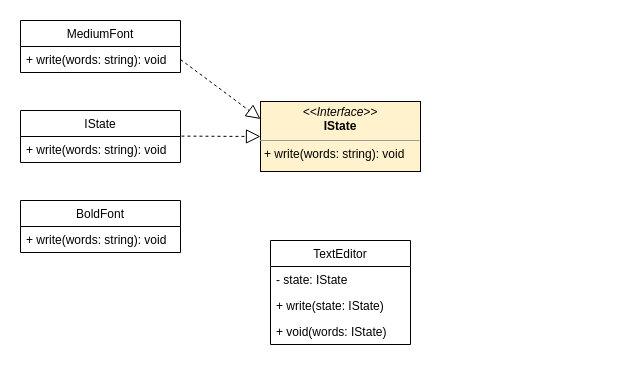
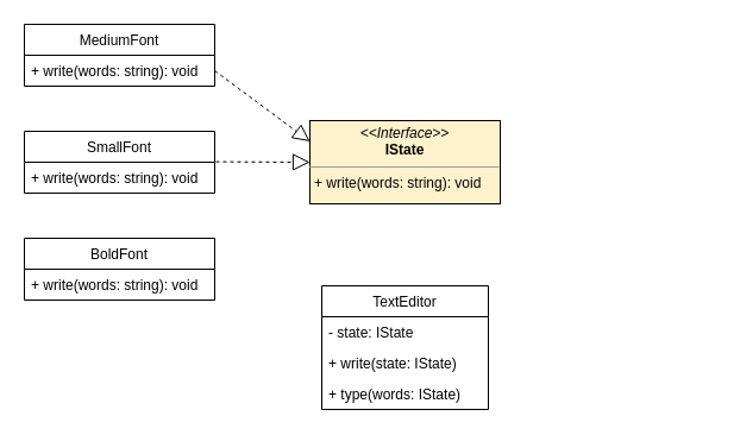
  <mxCell id="0" />
  <mxCell id="1" parent="0" />
  <mxCell id="2" style="edgeStyle=orthogonalEdgeStyle;rounded=0;orthogonalLoop=1;jettySize=auto;html=1;" parent="1" edge="1"><mxGeometry relative="1" as="geometry"><Array as="points"><mxPoint x="363" y="110" /><mxPoint x="363" y="110" /></Array><mxPoint x="363" y="130" as="sourcePoint" /></mxGeometry></mxCell>
  <mxCell id="3" style="edgeStyle=orthogonalEdgeStyle;rounded=0;orthogonalLoop=1;jettySize=auto;html=1;entryX=0.5;entryY=1;entryDx=0;entryDy=0;" parent="1" edge="1"><mxGeometry relative="1" as="geometry"><Array as="points"><mxPoint x="600" y="100" /><mxPoint x="363" y="100" /></Array><mxPoint x="363" y="70" as="targetPoint" /></mxGeometry></mxCell>
  <mxCell id="4" value="&lt;p style=&quot;margin: 0px ; margin-top: 4px ; text-align: center&quot;&gt;&lt;i&gt;&amp;lt;&amp;lt;Interface&amp;gt;&amp;gt;&lt;/i&gt;&lt;br&gt;&lt;b&gt;IState&lt;/b&gt;&lt;/p&gt;&lt;hr size=&quot;1&quot;&gt;&lt;p style=&quot;margin: 0px ; margin-left: 4px&quot;&gt;+ write(words: string): void&lt;br&gt;&lt;/p&gt;" style="verticalAlign=top;align=left;overflow=fill;fontSize=12;fontFamily=Helvetica;html=1;fillColor=#fff2cc;" vertex="1" parent="1"><mxGeometry x="260" y="101" width="160" height="70" as="geometry" /></mxCell>
- <mxCell id="5" value="IState" style="swimlane;fontStyle=0;childLayout=stackLayout;horizontal=1;startSize=26;fillColor=none;horizontalStack=0;resizeParent=1;resizeParentMax=0;resizeLast=0;collapsible=1;marginBottom=0;" vertex="1" parent="1"><mxGeometry x="20" y="110" width="160" height="52" as="geometry" /></mxCell>
+ <mxCell id="5" value="SmallFont" style="swimlane;fontStyle=0;childLayout=stackLayout;horizontal=1;startSize=26;fillColor=none;horizontalStack=0;resizeParent=1;resizeParentMax=0;resizeLast=0;collapsible=1;marginBottom=0;" vertex="1" parent="1"><mxGeometry x="20" y="110" width="160" height="52" as="geometry" /></mxCell>
  <mxCell id="6" value="+ write(words: string): void" style="text;strokeColor=none;fillColor=none;align=left;verticalAlign=top;spacingLeft=4;spacingRight=4;overflow=hidden;rotatable=0;points=[[0,0.5],[1,0.5]];portConstraint=eastwest;" vertex="1" parent="5"><mxGeometry y="26" width="160" height="26" as="geometry" /></mxCell>
  <mxCell id="7" value="BoldFont" style="swimlane;fontStyle=0;childLayout=stackLayout;horizontal=1;startSize=26;fillColor=none;horizontalStack=0;resizeParent=1;resizeParentMax=0;resizeLast=0;collapsible=1;marginBottom=0;" vertex="1" parent="1"><mxGeometry x="20" y="200" width="160" height="52" as="geometry" /></mxCell>
  <mxCell id="8" value="+ write(words: string): void" style="text;strokeColor=none;fillColor=none;align=left;verticalAlign=top;spacingLeft=4;spacingRight=4;overflow=hidden;rotatable=0;points=[[0,0.5],[1,0.5]];portConstraint=eastwest;" vertex="1" parent="7"><mxGeometry y="26" width="160" height="26" as="geometry" /></mxCell>
  <mxCell id="9" value="MediumFont" style="swimlane;fontStyle=0;childLayout=stackLayout;horizontal=1;startSize=26;fillColor=none;horizontalStack=0;resizeParent=1;resizeParentMax=0;resizeLast=0;collapsible=1;marginBottom=0;" vertex="1" parent="1"><mxGeometry x="20" y="20" width="160" height="52" as="geometry" /></mxCell>
  <mxCell id="10" value="+ write(words: string): void" style="text;strokeColor=none;fillColor=none;align=left;verticalAlign=top;spacingLeft=4;spacingRight=4;overflow=hidden;rotatable=0;points=[[0,0.5],[1,0.5]];portConstraint=eastwest;" vertex="1" parent="9"><mxGeometry y="26" width="160" height="26" as="geometry" /></mxCell>
  <mxCell id="11" value="" style="endArrow=block;dashed=1;endFill=0;endSize=12;html=1;entryX=0;entryY=0.25;entryDx=0;entryDy=0;exitX=1;exitY=0.5;exitDx=0;exitDy=0;" edge="1" parent="1" source="10" target="4"><mxGeometry width="160" relative="1" as="geometry"><mxPoint x="250" y="160" as="sourcePoint" /><mxPoint x="410" y="160" as="targetPoint" /><Array as="points" /></mxGeometry></mxCell>
  <mxCell id="12" value="TextEditor" style="swimlane;fontStyle=0;childLayout=stackLayout;horizontal=1;startSize=26;fillColor=none;horizontalStack=0;resizeParent=1;resizeParentMax=0;resizeLast=0;collapsible=1;marginBottom=0;" vertex="1" parent="1"><mxGeometry x="270" y="240" width="140" height="104" as="geometry" /></mxCell>
  <mxCell id="13" value="- state: IState" style="text;strokeColor=none;fillColor=none;align=left;verticalAlign=top;spacingLeft=4;spacingRight=4;overflow=hidden;rotatable=0;points=[[0,0.5],[1,0.5]];portConstraint=eastwest;" vertex="1" parent="12"><mxGeometry y="26" width="140" height="26" as="geometry" /></mxCell>
  <mxCell id="14" value="+ write(state: IState)" style="text;strokeColor=none;fillColor=none;align=left;verticalAlign=top;spacingLeft=4;spacingRight=4;overflow=hidden;rotatable=0;points=[[0,0.5],[1,0.5]];portConstraint=eastwest;" vertex="1" parent="12"><mxGeometry y="52" width="140" height="26" as="geometry" /></mxCell>
- <mxCell id="15" value="+ void(words: IState)" style="text;strokeColor=none;fillColor=none;align=left;verticalAlign=top;spacingLeft=4;spacingRight=4;overflow=hidden;rotatable=0;points=[[0,0.5],[1,0.5]];portConstraint=eastwest;" vertex="1" parent="12"><mxGeometry y="78" width="140" height="26" as="geometry" /></mxCell>
+ <mxCell id="15" value="+ type(words: IState)" style="text;strokeColor=none;fillColor=none;align=left;verticalAlign=top;spacingLeft=4;spacingRight=4;overflow=hidden;rotatable=0;points=[[0,0.5],[1,0.5]];portConstraint=eastwest;" vertex="1" parent="12"><mxGeometry y="78" width="140" height="26" as="geometry" /></mxCell>
  <mxCell id="16" value="" style="endArrow=block;dashed=1;endFill=0;endSize=12;html=1;entryX=0;entryY=0.5;entryDx=0;entryDy=0;exitX=1.006;exitY=-0.015;exitDx=0;exitDy=0;exitPerimeter=0;" edge="1" parent="1" source="6" target="4"><mxGeometry width="160" relative="1" as="geometry"><mxPoint x="230" y="160" as="sourcePoint" /><mxPoint x="390" y="160" as="targetPoint" /></mxGeometry></mxCell>
